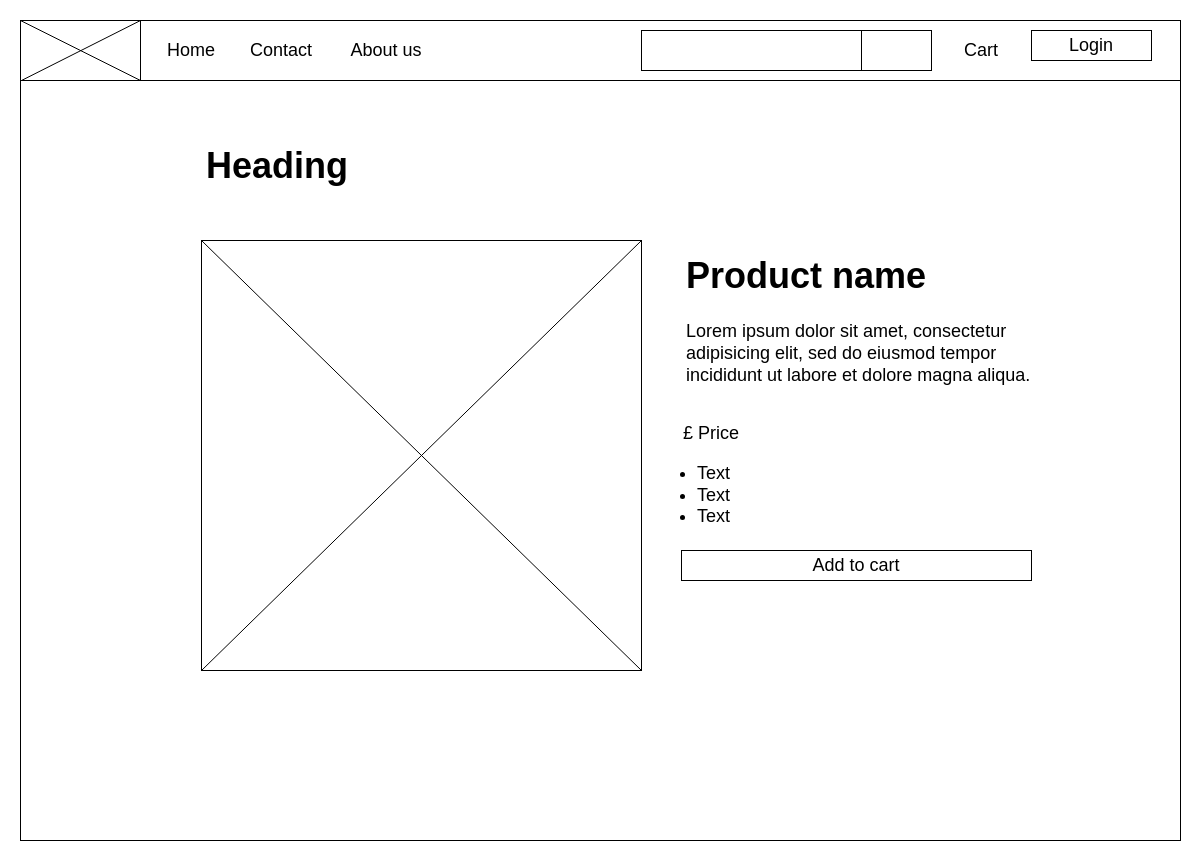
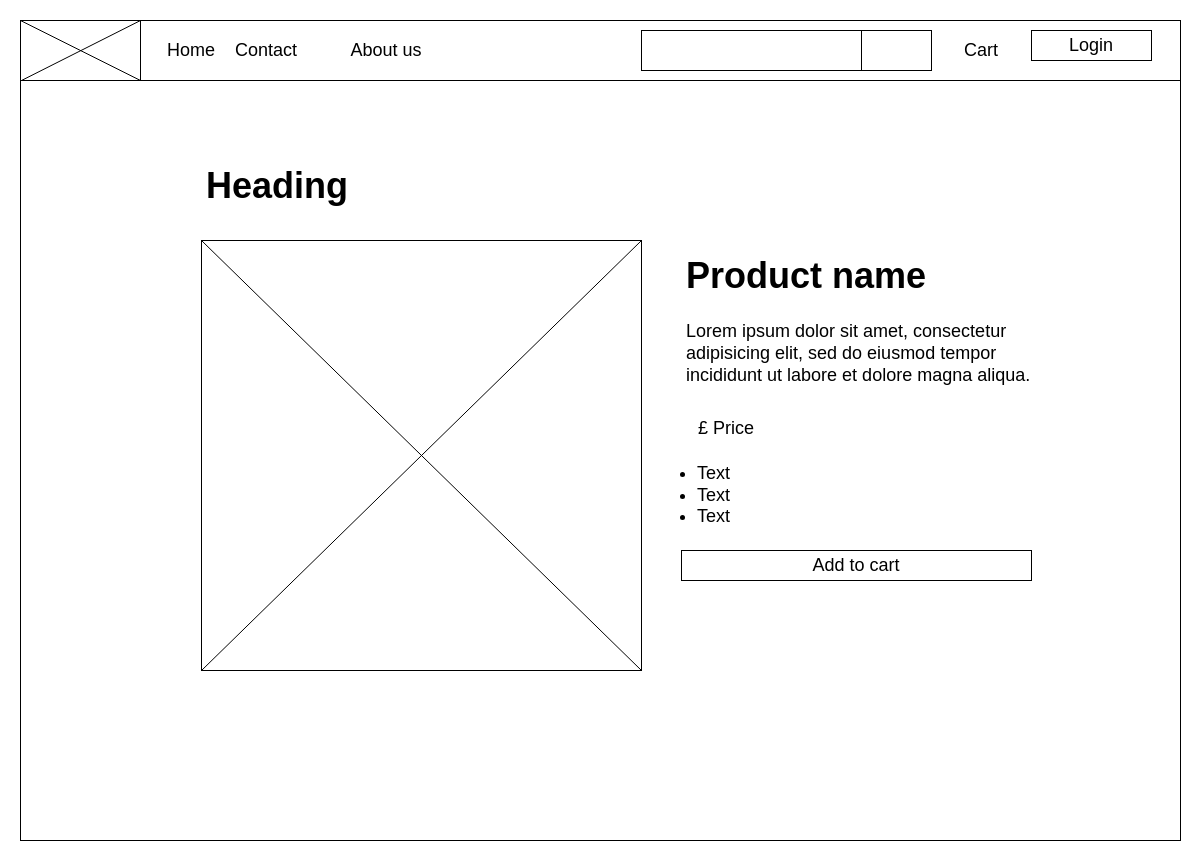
  <mxCell id="0" />
  <mxCell id="1" parent="0" />
  <mxCell id="2" value="" style="rounded=0;whiteSpace=wrap;html=1;" vertex="1" parent="1"><mxGeometry x="20" width="1160" height="820" as="geometry" y="20" /></mxCell>
  <mxCell id="3" value="" style="rounded=0;whiteSpace=wrap;html=1;" vertex="1" parent="1"><mxGeometry x="20" width="1160" height="60" as="geometry" y="20" /></mxCell>
  <mxCell id="4" value="Home" style="text;html=1;strokeColor=none;fillColor=none;align=center;verticalAlign=middle;whiteSpace=wrap;rounded=0;fontSize=18;" vertex="1" parent="1"><mxGeometry x="161" y="35" width="60" height="30" as="geometry" /></mxCell>
  <mxCell id="5" value="" style="rounded=0;whiteSpace=wrap;html=1;fontSize=18;" vertex="1" parent="1"><mxGeometry x="20" width="120" height="60" as="geometry" y="20" /></mxCell>
  <mxCell id="6" value="" style="endArrow=none;html=1;rounded=0;fontSize=18;entryX=0;entryY=0;entryDx=0;entryDy=0;exitX=1;exitY=1;exitDx=0;exitDy=0;" edge="1" parent="1" source="5" target="5"><mxGeometry width="50" height="50" relative="1" as="geometry"><mxPoint x="131" y="220" as="sourcePoint" /><mxPoint x="181" y="170" as="targetPoint" /></mxGeometry></mxCell>
  <mxCell id="7" value="" style="endArrow=none;html=1;rounded=0;fontSize=18;exitX=1;exitY=0;exitDx=0;exitDy=0;" edge="1" parent="1" source="5"><mxGeometry width="50" height="50" relative="1" as="geometry"><mxPoint x="150" y="90" as="sourcePoint" /><mxPoint x="21" y="80" as="targetPoint" /></mxGeometry></mxCell>
- <mxCell id="8" value="Contact" style="text;html=1;strokeColor=none;fillColor=none;align=center;verticalAlign=middle;whiteSpace=wrap;rounded=0;fontSize=18;" vertex="1" parent="1"><mxGeometry x="251" y="35" width="60" height="30" as="geometry" /></mxCell>
+ <mxCell id="8" value="Contact" style="text;html=1;strokeColor=none;fillColor=none;align=center;verticalAlign=middle;whiteSpace=wrap;rounded=0;fontSize=18;" vertex="1" parent="1"><mxGeometry x="236" y="35" width="60" height="30" as="geometry" /></mxCell>
  <mxCell id="9" value="About us" style="text;html=1;strokeColor=none;fillColor=none;align=center;verticalAlign=middle;whiteSpace=wrap;rounded=0;fontSize=18;" vertex="1" parent="1"><mxGeometry x="331" y="35" width="110" height="30" as="geometry" /></mxCell>
  <mxCell id="10" value="Login" style="rounded=0;whiteSpace=wrap;html=1;fontSize=18;" vertex="1" parent="1"><mxGeometry x="1031" y="30" width="120" height="30" as="geometry" /></mxCell>
  <mxCell id="11" value="Cart" style="text;html=1;strokeColor=none;fillColor=none;align=center;verticalAlign=middle;whiteSpace=wrap;rounded=0;fontSize=18;" vertex="1" parent="1"><mxGeometry x="951" y="35" width="60" height="30" as="geometry" /></mxCell>
  <mxCell id="12" value="" style="rounded=0;whiteSpace=wrap;html=1;fontSize=18;" vertex="1" parent="1"><mxGeometry x="641" y="30" width="290" height="40" as="geometry" /></mxCell>
  <mxCell id="13" value="" style="rounded=0;whiteSpace=wrap;html=1;fontSize=18;" vertex="1" parent="1"><mxGeometry x="861" y="30" width="70" height="40" as="geometry" /></mxCell>
  <mxCell id="14" value="" style="rounded=0;whiteSpace=wrap;html=1;fontSize=18;" vertex="1" parent="1"><mxGeometry x="201" y="240" width="440" height="430" as="geometry" /></mxCell>
- <mxCell id="15" value="&lt;h1&gt;Heading&lt;/h1&gt;" style="text;html=1;strokeColor=none;fillColor=none;spacing=5;spacingTop=-20;whiteSpace=wrap;overflow=hidden;rounded=0;fontSize=18;" vertex="1" parent="1"><mxGeometry x="201" y="130" width="190" height="70" as="geometry" /></mxCell>
+ <mxCell id="15" value="&lt;h1&gt;Heading&lt;/h1&gt;" style="text;html=1;strokeColor=none;fillColor=none;spacing=5;spacingTop=-20;whiteSpace=wrap;overflow=hidden;rounded=0;fontSize=18;" vertex="1" parent="1"><mxGeometry x="201" y="150" width="190" height="70" as="geometry" /></mxCell>
  <mxCell id="16" value="&lt;h1&gt;Product name&lt;/h1&gt;&lt;p&gt;Lorem ipsum dolor sit amet, consectetur adipisicing elit, sed do eiusmod tempor incididunt ut labore et dolore magna aliqua.&lt;/p&gt;" style="text;html=1;strokeColor=none;fillColor=none;spacing=5;spacingTop=-20;whiteSpace=wrap;overflow=hidden;rounded=0;fontSize=18;" vertex="1" parent="1"><mxGeometry x="681" y="240" width="380" height="160" as="geometry" /></mxCell>
- <mxCell id="17" value="£ Price" style="text;html=1;strokeColor=none;fillColor=none;align=center;verticalAlign=middle;whiteSpace=wrap;rounded=0;fontSize=18;" vertex="1" parent="1"><mxGeometry x="681" y="418" width="60" height="30" as="geometry" /></mxCell>
+ <mxCell id="17" value="£ Price" style="text;html=1;strokeColor=none;fillColor=none;align=center;verticalAlign=middle;whiteSpace=wrap;rounded=0;fontSize=18;" vertex="1" parent="1"><mxGeometry x="696" y="413" width="60" height="30" as="geometry" /></mxCell>
  <mxCell id="18" value="&lt;div&gt;&lt;ul&gt;&lt;li&gt;Text&lt;/li&gt;&lt;li&gt;Text&lt;/li&gt;&lt;li&gt;Text&lt;/li&gt;&lt;/ul&gt;&lt;/div&gt;" style="text;html=1;strokeColor=none;fillColor=none;align=center;verticalAlign=middle;whiteSpace=wrap;rounded=0;fontSize=18;" vertex="1" parent="1"><mxGeometry x="671" y="480" width="45" height="30" as="geometry" /></mxCell>
  <mxCell id="19" value="Add to cart" style="rounded=0;whiteSpace=wrap;html=1;fontSize=18;" vertex="1" parent="1"><mxGeometry x="681" y="550" width="350" height="30" as="geometry" /></mxCell>
  <mxCell id="20" value="" style="endArrow=none;html=1;rounded=0;fontSize=18;entryX=1;entryY=0;entryDx=0;entryDy=0;exitX=0;exitY=1;exitDx=0;exitDy=0;" edge="1" parent="1" source="14" target="14"><mxGeometry width="50" height="50" relative="1" as="geometry"><mxPoint x="491" y="370" as="sourcePoint" /><mxPoint x="541" y="320" as="targetPoint" /></mxGeometry></mxCell>
  <mxCell id="21" value="" style="endArrow=none;html=1;rounded=0;fontSize=18;entryX=1;entryY=1;entryDx=0;entryDy=0;exitX=0;exitY=0;exitDx=0;exitDy=0;" edge="1" parent="1" source="14" target="14"><mxGeometry width="50" height="50" relative="1" as="geometry"><mxPoint x="211" y="680" as="sourcePoint" /><mxPoint x="651" y="250" as="targetPoint" /></mxGeometry></mxCell>
